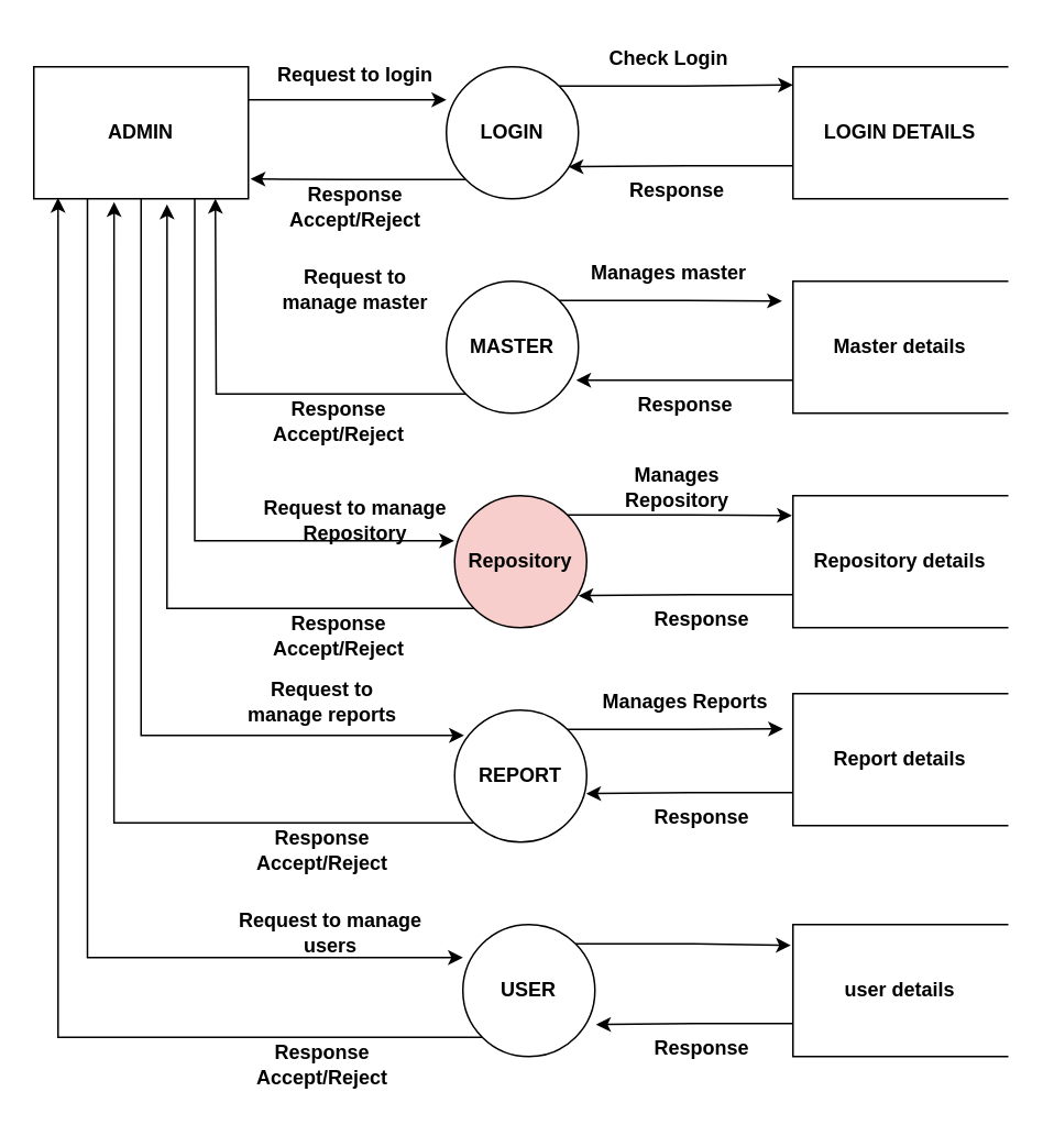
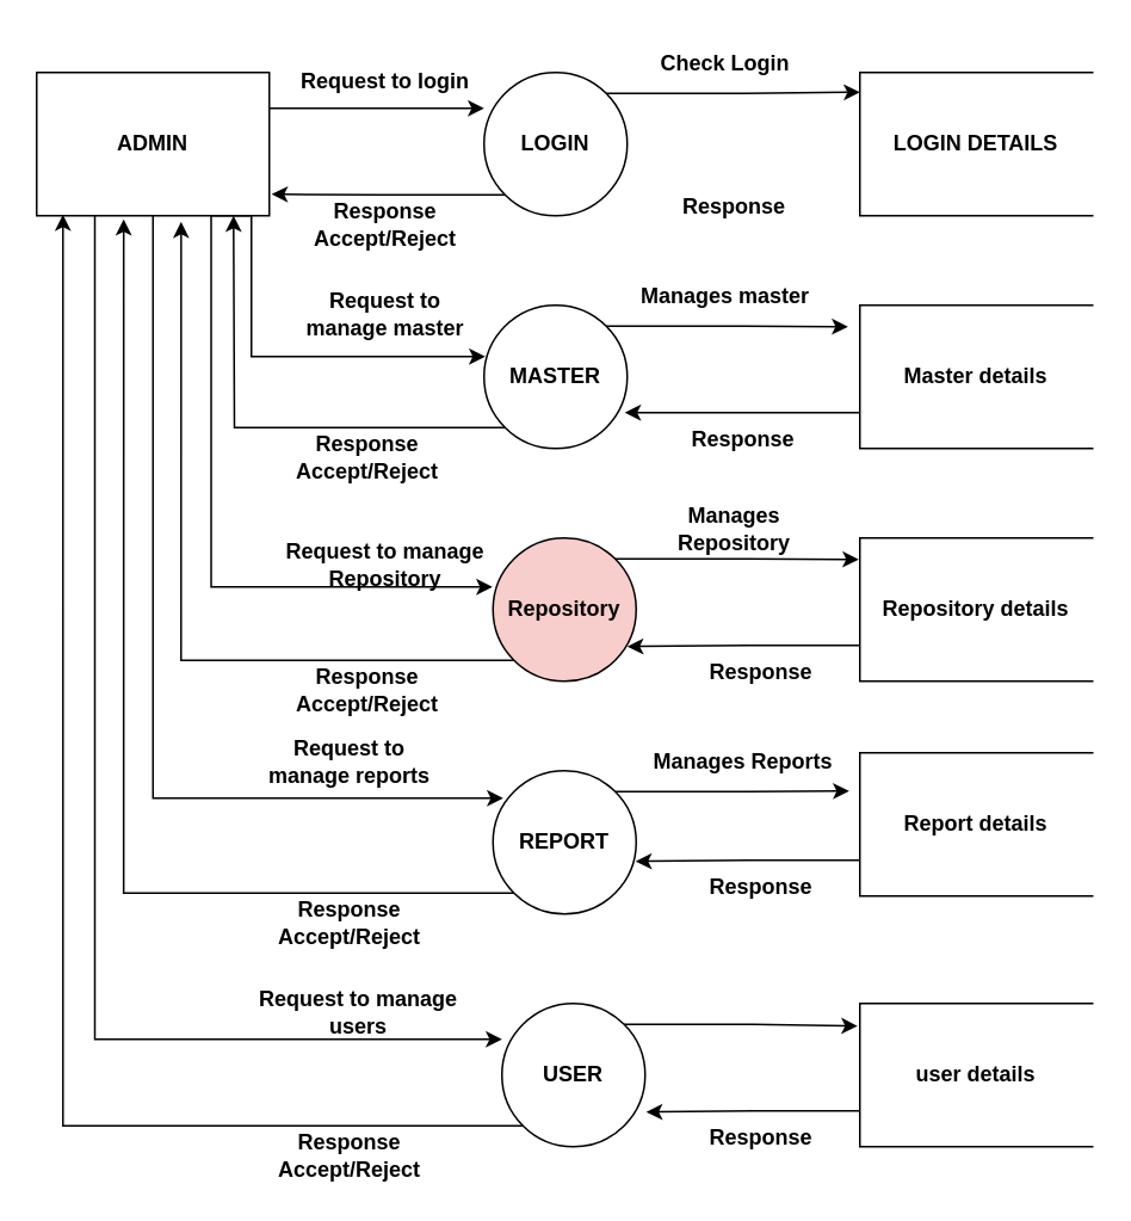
  <mxCell id="0" />
  <mxCell id="1" parent="0" />
  <mxCell id="2" value="&lt;span&gt;ADMIN&lt;/span&gt;" style="rounded=0;whiteSpace=wrap;html=1;fontStyle=1" vertex="1" parent="1"><mxGeometry x="20" y="40" width="130" height="80" as="geometry" /></mxCell>
  <mxCell id="3" value="&lt;span&gt;LOGIN&lt;/span&gt;" style="ellipse;whiteSpace=wrap;html=1;aspect=fixed;fontStyle=1" vertex="1" parent="1"><mxGeometry x="270" y="40" width="80" height="80" as="geometry" /></mxCell>
  <mxCell id="4" value="&lt;span&gt;LOGIN DETAILS&lt;/span&gt;" style="html=1;dashed=0;whiteSpace=wrap;shape=partialRectangle;right=0;fontStyle=1" vertex="1" parent="1"><mxGeometry x="480" y="40" width="130" height="80" as="geometry" /></mxCell>
  <mxCell id="5" style="edgeStyle=orthogonalEdgeStyle;rounded=0;orthogonalLoop=1;jettySize=auto;html=1;exitX=0;exitY=1;exitDx=0;exitDy=0;fontStyle=1" edge="1" parent="1" source="6"><mxGeometry relative="1" as="geometry"><mxPoint x="130" y="120" as="targetPoint" /></mxGeometry></mxCell>
  <mxCell id="6" value="&lt;span&gt;MASTER&lt;/span&gt;" style="ellipse;whiteSpace=wrap;html=1;aspect=fixed;fontStyle=1" vertex="1" parent="1"><mxGeometry x="270" y="170" width="80" height="80" as="geometry" /></mxCell>
  <mxCell id="7" value="Repository" style="ellipse;whiteSpace=wrap;html=1;aspect=fixed;fontStyle=1;fillColor=#f8cecc;" vertex="1" parent="1"><mxGeometry x="275" y="300" width="80" height="80" as="geometry" /></mxCell>
  <mxCell id="8" value="&lt;span&gt;REPORT&lt;/span&gt;" style="ellipse;whiteSpace=wrap;html=1;aspect=fixed;fontStyle=1" vertex="1" parent="1"><mxGeometry x="275" y="430" width="80" height="80" as="geometry" /></mxCell>
  <mxCell id="9" value="&lt;span&gt;USER&lt;/span&gt;" style="ellipse;whiteSpace=wrap;html=1;aspect=fixed;fontStyle=1" vertex="1" parent="1"><mxGeometry x="280" y="560" width="80" height="80" as="geometry" /></mxCell>
  <mxCell id="10" style="edgeStyle=orthogonalEdgeStyle;rounded=0;orthogonalLoop=1;jettySize=auto;html=1;exitX=1;exitY=0.25;exitDx=0;exitDy=0;entryX=0;entryY=0.25;entryDx=0;entryDy=0;entryPerimeter=0;fontStyle=1" edge="1" parent="1" source="2" target="3"><mxGeometry relative="1" as="geometry" /></mxCell>
  <mxCell id="11" style="edgeStyle=orthogonalEdgeStyle;rounded=0;orthogonalLoop=1;jettySize=auto;html=1;exitX=1;exitY=0;exitDx=0;exitDy=0;fontStyle=1" edge="1" parent="1" source="3"><mxGeometry relative="1" as="geometry"><mxPoint x="480" y="51" as="targetPoint" /></mxGeometry></mxCell>
- <mxCell id="12" style="edgeStyle=orthogonalEdgeStyle;rounded=0;orthogonalLoop=1;jettySize=auto;html=1;exitX=0;exitY=0.75;exitDx=0;exitDy=0;entryX=0.925;entryY=0.758;entryDx=0;entryDy=0;entryPerimeter=0;fontStyle=1" edge="1" parent="1" source="4" target="3"><mxGeometry relative="1" as="geometry" /></mxCell>
  <mxCell id="13" style="edgeStyle=orthogonalEdgeStyle;rounded=0;orthogonalLoop=1;jettySize=auto;html=1;exitX=0;exitY=1;exitDx=0;exitDy=0;entryX=1.01;entryY=0.85;entryDx=0;entryDy=0;entryPerimeter=0;fontStyle=1" edge="1" parent="1" source="3" target="2"><mxGeometry relative="1" as="geometry" /></mxCell>
  <mxCell id="14" value="Master details" style="html=1;dashed=0;whiteSpace=wrap;shape=partialRectangle;right=0;fontStyle=1" vertex="1" parent="1"><mxGeometry x="480" y="170" width="130" height="80" as="geometry" /></mxCell>
  <mxCell id="15" value="Repository details" style="html=1;dashed=0;whiteSpace=wrap;shape=partialRectangle;right=0;fontStyle=1" vertex="1" parent="1"><mxGeometry x="480" y="300" width="130" height="80" as="geometry" /></mxCell>
  <mxCell id="16" value="Report details" style="html=1;dashed=0;whiteSpace=wrap;shape=partialRectangle;right=0;fontStyle=1" vertex="1" parent="1"><mxGeometry x="480" y="420" width="130" height="80" as="geometry" /></mxCell>
  <mxCell id="17" value="user details" style="html=1;dashed=0;whiteSpace=wrap;shape=partialRectangle;right=0;fontStyle=1" vertex="1" parent="1"><mxGeometry x="480" y="560" width="130" height="80" as="geometry" /></mxCell>
  <mxCell id="18" style="edgeStyle=orthogonalEdgeStyle;rounded=0;orthogonalLoop=1;jettySize=auto;html=1;exitX=1;exitY=0;exitDx=0;exitDy=0;entryX=-0.051;entryY=0.15;entryDx=0;entryDy=0;entryPerimeter=0;fontStyle=1" edge="1" parent="1" source="6" target="14"><mxGeometry relative="1" as="geometry" /></mxCell>
  <mxCell id="19" style="edgeStyle=orthogonalEdgeStyle;rounded=0;orthogonalLoop=1;jettySize=auto;html=1;exitX=0;exitY=0.75;exitDx=0;exitDy=0;entryX=0.983;entryY=0.75;entryDx=0;entryDy=0;entryPerimeter=0;fontStyle=1" edge="1" parent="1" source="14" target="6"><mxGeometry relative="1" as="geometry" /></mxCell>
  <mxCell id="20" style="edgeStyle=orthogonalEdgeStyle;rounded=0;orthogonalLoop=1;jettySize=auto;html=1;exitX=1;exitY=0;exitDx=0;exitDy=0;entryX=-0.005;entryY=0.15;entryDx=0;entryDy=0;entryPerimeter=0;fontStyle=1" edge="1" parent="1" source="7" target="15"><mxGeometry relative="1" as="geometry" /></mxCell>
  <mxCell id="21" style="edgeStyle=orthogonalEdgeStyle;rounded=0;orthogonalLoop=1;jettySize=auto;html=1;exitX=0;exitY=0.75;exitDx=0;exitDy=0;entryX=0.938;entryY=0.758;entryDx=0;entryDy=0;entryPerimeter=0;fontStyle=1" edge="1" parent="1" source="15" target="7"><mxGeometry relative="1" as="geometry" /></mxCell>
  <mxCell id="22" style="edgeStyle=orthogonalEdgeStyle;rounded=0;orthogonalLoop=1;jettySize=auto;html=1;exitX=0;exitY=0.75;exitDx=0;exitDy=0;entryX=0.996;entryY=0.633;entryDx=0;entryDy=0;entryPerimeter=0;fontStyle=1" edge="1" parent="1" source="16" target="8"><mxGeometry relative="1" as="geometry" /></mxCell>
  <mxCell id="23" style="edgeStyle=orthogonalEdgeStyle;rounded=0;orthogonalLoop=1;jettySize=auto;html=1;exitX=1;exitY=0;exitDx=0;exitDy=0;entryX=-0.046;entryY=0.267;entryDx=0;entryDy=0;entryPerimeter=0;fontStyle=1" edge="1" parent="1" source="8" target="16"><mxGeometry relative="1" as="geometry" /></mxCell>
  <mxCell id="24" style="edgeStyle=orthogonalEdgeStyle;rounded=0;orthogonalLoop=1;jettySize=auto;html=1;exitX=1;exitY=0;exitDx=0;exitDy=0;entryX=-0.01;entryY=0.158;entryDx=0;entryDy=0;entryPerimeter=0;fontStyle=1" edge="1" parent="1" source="9" target="17"><mxGeometry relative="1" as="geometry" /></mxCell>
  <mxCell id="25" style="edgeStyle=orthogonalEdgeStyle;rounded=0;orthogonalLoop=1;jettySize=auto;html=1;exitX=0;exitY=0.75;exitDx=0;exitDy=0;entryX=1.008;entryY=0.758;entryDx=0;entryDy=0;entryPerimeter=0;fontStyle=1" edge="1" parent="1" source="17" target="9"><mxGeometry relative="1" as="geometry" /></mxCell>
+ <mxCell id="26" style="edgeStyle=orthogonalEdgeStyle;rounded=0;orthogonalLoop=1;jettySize=auto;html=1;exitX=0.75;exitY=1;exitDx=0;exitDy=0;entryX=0.008;entryY=0.358;entryDx=0;entryDy=0;entryPerimeter=0;fontStyle=1" edge="1" parent="1" source="2" target="6"><mxGeometry relative="1" as="geometry"><Array as="points"><mxPoint x="140" y="120" /><mxPoint x="140" y="199" /></Array></mxGeometry></mxCell>
  <mxCell id="27" style="edgeStyle=orthogonalEdgeStyle;rounded=0;orthogonalLoop=1;jettySize=auto;html=1;exitX=0.75;exitY=1;exitDx=0;exitDy=0;entryX=-0.004;entryY=0.342;entryDx=0;entryDy=0;entryPerimeter=0;fontStyle=1" edge="1" parent="1" source="2" target="7"><mxGeometry relative="1" as="geometry" /></mxCell>
  <mxCell id="28" style="edgeStyle=orthogonalEdgeStyle;rounded=0;orthogonalLoop=1;jettySize=auto;html=1;exitX=0;exitY=1;exitDx=0;exitDy=0;entryX=0.621;entryY=1.042;entryDx=0;entryDy=0;entryPerimeter=0;fontStyle=1" edge="1" parent="1" source="7" target="2"><mxGeometry relative="1" as="geometry" /></mxCell>
  <mxCell id="29" style="edgeStyle=orthogonalEdgeStyle;rounded=0;orthogonalLoop=1;jettySize=auto;html=1;exitX=0.5;exitY=1;exitDx=0;exitDy=0;entryX=0.071;entryY=0.192;entryDx=0;entryDy=0;entryPerimeter=0;fontStyle=1" edge="1" parent="1" source="2" target="8"><mxGeometry relative="1" as="geometry"><Array as="points"><mxPoint x="85" y="445" /></Array></mxGeometry></mxCell>
  <mxCell id="30" style="edgeStyle=orthogonalEdgeStyle;rounded=0;orthogonalLoop=1;jettySize=auto;html=1;exitX=0;exitY=1;exitDx=0;exitDy=0;entryX=0.374;entryY=1.025;entryDx=0;entryDy=0;entryPerimeter=0;fontStyle=1" edge="1" parent="1" source="8" target="2"><mxGeometry relative="1" as="geometry" /></mxCell>
  <mxCell id="31" style="edgeStyle=orthogonalEdgeStyle;rounded=0;orthogonalLoop=1;jettySize=auto;html=1;exitX=0.25;exitY=1;exitDx=0;exitDy=0;entryX=0;entryY=0.25;entryDx=0;entryDy=0;entryPerimeter=0;fontStyle=1" edge="1" parent="1" source="2" target="9"><mxGeometry relative="1" as="geometry" /></mxCell>
  <mxCell id="32" style="edgeStyle=orthogonalEdgeStyle;rounded=0;orthogonalLoop=1;jettySize=auto;html=1;exitX=0;exitY=1;exitDx=0;exitDy=0;entryX=0.113;entryY=0.992;entryDx=0;entryDy=0;entryPerimeter=0;fontStyle=1" edge="1" parent="1" source="9" target="2"><mxGeometry relative="1" as="geometry" /></mxCell>
  <mxCell id="33" value="Request to login" style="text;html=1;align=center;verticalAlign=middle;whiteSpace=wrap;rounded=0;fontStyle=1" vertex="1" parent="1"><mxGeometry x="160" y="30" width="110" height="30" as="geometry" /></mxCell>
  <mxCell id="34" value="Check Login" style="text;html=1;align=center;verticalAlign=middle;whiteSpace=wrap;rounded=0;fontStyle=1" vertex="1" parent="1"><mxGeometry x="350" y="20" width="110" height="30" as="geometry" /></mxCell>
  <mxCell id="35" value="Response" style="text;html=1;align=center;verticalAlign=middle;whiteSpace=wrap;rounded=0;fontStyle=1" vertex="1" parent="1"><mxGeometry x="355" y="100" width="110" height="30" as="geometry" /></mxCell>
  <mxCell id="36" value="Response Accept/Reject" style="text;html=1;align=center;verticalAlign=middle;whiteSpace=wrap;rounded=0;fontStyle=1" vertex="1" parent="1"><mxGeometry x="160" y="110" width="110" height="30" as="geometry" /></mxCell>
  <mxCell id="37" value="Request to manage master" style="text;html=1;align=center;verticalAlign=middle;whiteSpace=wrap;rounded=0;fontStyle=1" vertex="1" parent="1"><mxGeometry x="160" y="160" width="110" height="30" as="geometry" /></mxCell>
  <mxCell id="38" value="Manages master" style="text;html=1;align=center;verticalAlign=middle;whiteSpace=wrap;rounded=0;fontStyle=1" vertex="1" parent="1"><mxGeometry x="350" y="150" width="110" height="30" as="geometry" /></mxCell>
  <mxCell id="39" value="Response" style="text;html=1;align=center;verticalAlign=middle;whiteSpace=wrap;rounded=0;fontStyle=1" vertex="1" parent="1"><mxGeometry x="360" y="230" width="110" height="30" as="geometry" /></mxCell>
  <mxCell id="40" value="Response Accept/Reject" style="text;html=1;align=center;verticalAlign=middle;whiteSpace=wrap;rounded=0;fontStyle=1" vertex="1" parent="1"><mxGeometry x="150" y="240" width="110" height="30" as="geometry" /></mxCell>
  <mxCell id="41" value="Response Accept/Reject" style="text;html=1;align=center;verticalAlign=middle;whiteSpace=wrap;rounded=0;fontStyle=1" vertex="1" parent="1"><mxGeometry x="150" y="370" width="110" height="30" as="geometry" /></mxCell>
  <mxCell id="42" value="Response Accept/Reject" style="text;html=1;align=center;verticalAlign=middle;whiteSpace=wrap;rounded=0;fontStyle=1" vertex="1" parent="1"><mxGeometry x="140" y="500" width="110" height="30" as="geometry" /></mxCell>
  <mxCell id="43" value="Response Accept/Reject" style="text;html=1;align=center;verticalAlign=middle;whiteSpace=wrap;rounded=0;fontStyle=1" vertex="1" parent="1"><mxGeometry x="140" y="630" width="110" height="30" as="geometry" /></mxCell>
  <mxCell id="44" value="Response" style="text;html=1;align=center;verticalAlign=middle;whiteSpace=wrap;rounded=0;fontStyle=1" vertex="1" parent="1"><mxGeometry x="370" y="360" width="110" height="30" as="geometry" /></mxCell>
  <mxCell id="45" value="Response" style="text;html=1;align=center;verticalAlign=middle;whiteSpace=wrap;rounded=0;fontStyle=1" vertex="1" parent="1"><mxGeometry x="370" y="480" width="110" height="30" as="geometry" /></mxCell>
  <mxCell id="46" value="Response" style="text;html=1;align=center;verticalAlign=middle;whiteSpace=wrap;rounded=0;fontStyle=1" vertex="1" parent="1"><mxGeometry x="370" y="620" width="110" height="30" as="geometry" /></mxCell>
  <mxCell id="47" value="Request to manage Repository" style="text;html=1;align=center;verticalAlign=middle;whiteSpace=wrap;rounded=0;fontStyle=1" vertex="1" parent="1"><mxGeometry x="150" y="300" width="130" height="30" as="geometry" /></mxCell>
  <mxCell id="48" value="Manages Repository" style="text;html=1;align=center;verticalAlign=middle;whiteSpace=wrap;rounded=0;fontStyle=1" vertex="1" parent="1"><mxGeometry x="355" y="280" width="110" height="30" as="geometry" /></mxCell>
  <mxCell id="49" value="Request to manage reports" style="text;html=1;align=center;verticalAlign=middle;whiteSpace=wrap;rounded=0;fontStyle=1" vertex="1" parent="1"><mxGeometry x="140" y="410" width="110" height="30" as="geometry" /></mxCell>
  <mxCell id="50" value="Manages Reports" style="text;html=1;align=center;verticalAlign=middle;whiteSpace=wrap;rounded=0;fontStyle=1" vertex="1" parent="1"><mxGeometry x="360" y="410" width="110" height="30" as="geometry" /></mxCell>
  <mxCell id="51" value="Request to manage users" style="text;html=1;align=center;verticalAlign=middle;whiteSpace=wrap;rounded=0;fontStyle=1" vertex="1" parent="1"><mxGeometry x="140" y="550" width="120" height="30" as="geometry" /></mxCell>
